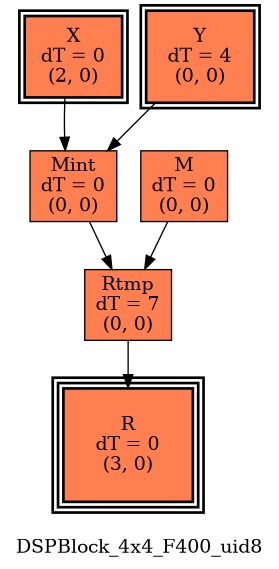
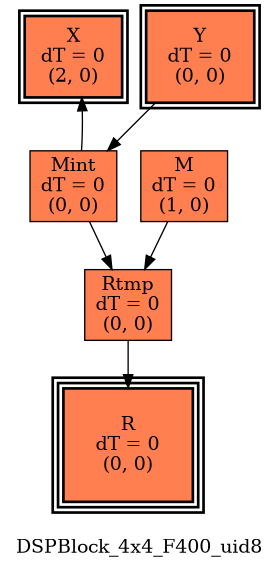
  digraph {
    label=DSPBlock_4x4_F400_uid8
    labeljust=right
    labelloc=bottom
    nodesep=0.25
    ranksep=0.5
    node [color=black fillcolor=coral peripheries=1 shape=box style="bold, filled"]
    edge [arrowhead=normal arrowsize=1.0 arrowtail=normal color=black dir=forward]
    n1 [label="X\ndT = 0\n(2, 0)" peripheries=2]
-   n2 [label="Y\ndT = 4\n(0, 0)" peripheries=2]
-   n3 [label="R\ndT = 0\n(3, 0)" peripheries=3]
+   n2 [label="Y\ndT = 0\n(0, 0)" peripheries=2]
+   n3 [label="R\ndT = 0\n(0, 0)" peripheries=3]
    n4 [label="Mint\ndT = 0\n(0, 0)" style=filled]
-   n5 [label="Rtmp\ndT = 7\n(0, 0)" style=filled]
-   n6 [label="M\ndT = 0\n(0, 0)" style=filled]
+   n5 [label="Rtmp\ndT = 0\n(0, 0)" style=filled]
+   n6 [label="M\ndT = 0\n(1, 0)" style=filled]
    subgraph sub_1 {
      rank=same
      n1
      n2
    }
    subgraph sub_2 {
      rank=same
      n3
    }
-   n1 -> n4
+   n4 -> n1
    n2 -> n4
    n4 -> n5
    n5 -> n3
    n6 -> n5
  }
